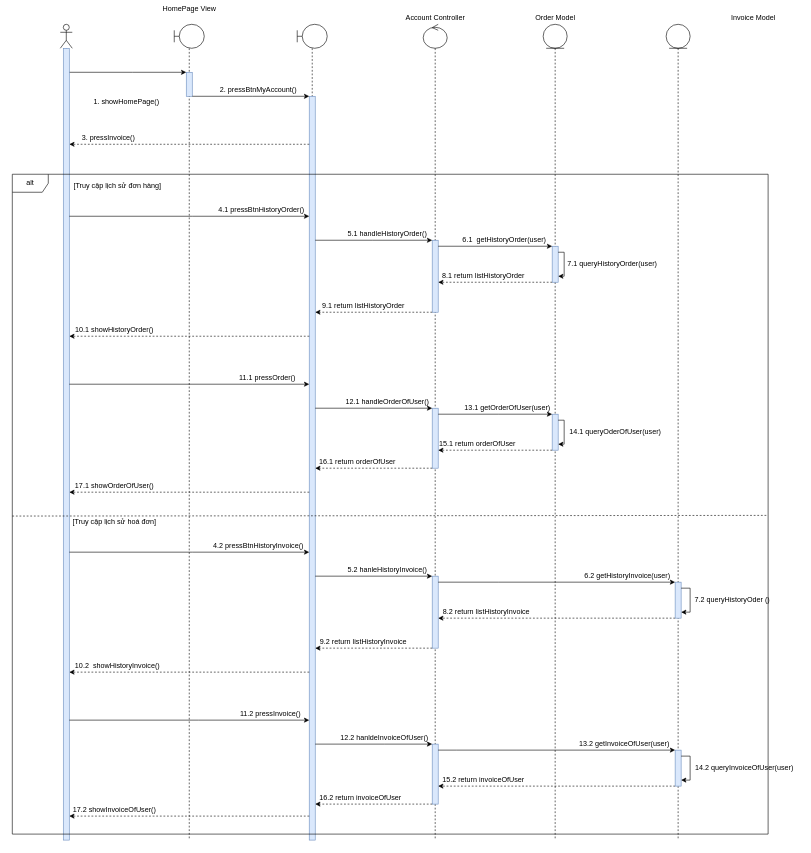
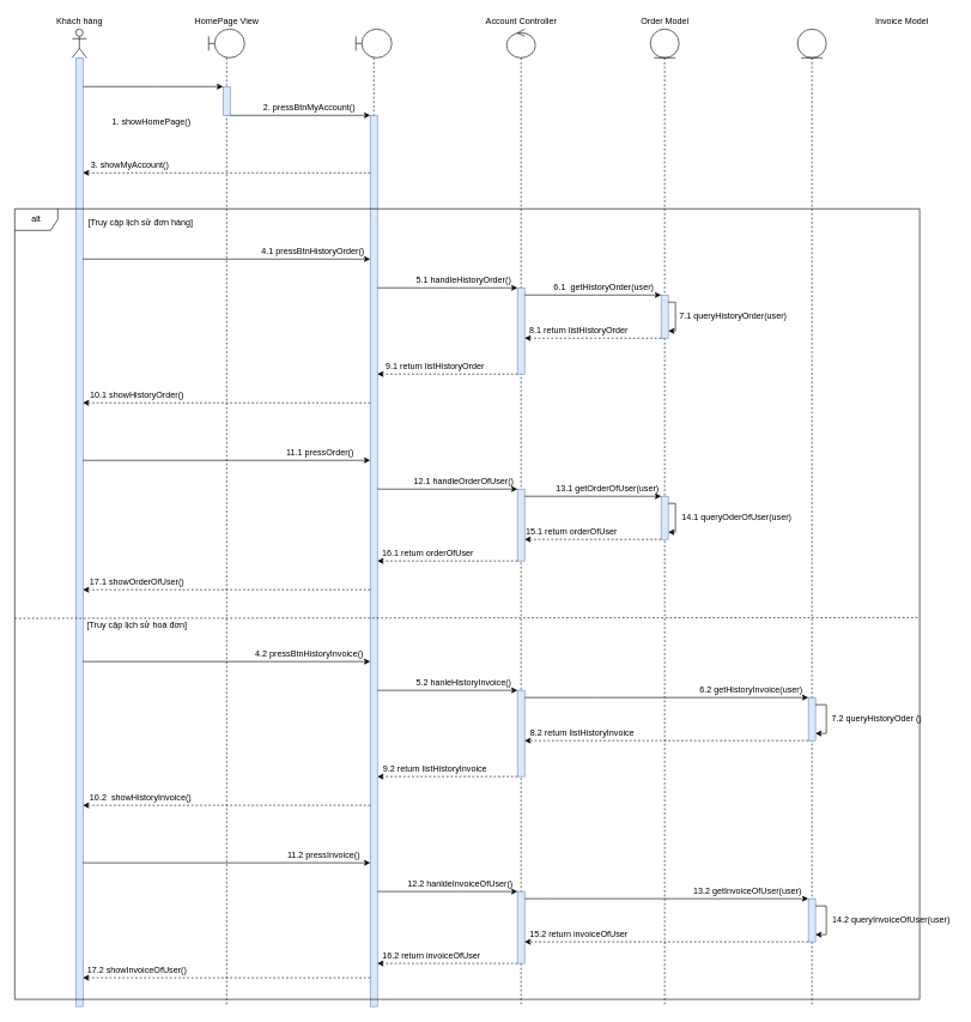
  <mxCell id="0" />
  <mxCell id="1" parent="0" />
  <mxCell id="2" style="edgeStyle=orthogonalEdgeStyle;rounded=0;orthogonalLoop=1;jettySize=auto;html=1;" parent="1" source="3" target="7" edge="1"><mxGeometry relative="1" as="geometry"><Array as="points"><mxPoint x="220" y="120" /><mxPoint x="220" y="120" /></Array></mxGeometry></mxCell>
  <mxCell id="3" value="" style="shape=umlLifeline;participant=umlActor;perimeter=lifelinePerimeter;whiteSpace=wrap;html=1;container=1;collapsible=0;recursiveResize=0;verticalAlign=top;spacingTop=36;outlineConnect=0;" parent="1" vertex="1"><mxGeometry x="100" y="40" width="20" height="1360" as="geometry" /></mxCell>
  <mxCell id="4" value="" style="html=1;points=[];perimeter=orthogonalPerimeter;fillColor=#dae8fc;strokeColor=#6c8ebf;" parent="3" vertex="1"><mxGeometry x="5" y="40" width="10" height="1320" as="geometry" /></mxCell>
+ <mxCell id="5" value="Khách hàng" style="text;html=1;align=center;verticalAlign=middle;resizable=0;points=[];autosize=1;strokeColor=none;fillColor=none;" parent="1" vertex="1"><mxGeometry x="70" y="20" width="80" height="20" as="geometry" /></mxCell>
  <mxCell id="6" value="" style="shape=umlLifeline;participant=umlBoundary;perimeter=lifelinePerimeter;whiteSpace=wrap;html=1;container=1;collapsible=0;recursiveResize=0;verticalAlign=top;spacingTop=36;outlineConnect=0;" parent="1" vertex="1"><mxGeometry x="290" y="40" width="50" height="1360" as="geometry" /></mxCell>
  <mxCell id="7" value="" style="html=1;points=[];perimeter=orthogonalPerimeter;fillColor=#dae8fc;strokeColor=#6c8ebf;" parent="6" vertex="1"><mxGeometry x="20" y="80" width="10" height="40" as="geometry" /></mxCell>
  <mxCell id="8" value="" style="shape=umlLifeline;participant=umlControl;perimeter=lifelinePerimeter;whiteSpace=wrap;html=1;container=1;collapsible=0;recursiveResize=0;verticalAlign=top;spacingTop=36;outlineConnect=0;" parent="1" vertex="1"><mxGeometry x="705" y="40" width="40" height="1360" as="geometry" /></mxCell>
  <mxCell id="9" value="" style="html=1;points=[];perimeter=orthogonalPerimeter;fillColor=#dae8fc;strokeColor=#6c8ebf;" parent="8" vertex="1"><mxGeometry x="15" y="360" width="10" height="120" as="geometry" /></mxCell>
  <mxCell id="10" value="" style="html=1;points=[];perimeter=orthogonalPerimeter;fillColor=#dae8fc;strokeColor=#6c8ebf;" parent="8" vertex="1"><mxGeometry x="15" y="640" width="10" height="100" as="geometry" /></mxCell>
  <mxCell id="11" value="" style="html=1;points=[];perimeter=orthogonalPerimeter;fillColor=#dae8fc;strokeColor=#6c8ebf;" parent="8" vertex="1"><mxGeometry x="15" y="920" width="10" height="120" as="geometry" /></mxCell>
  <mxCell id="12" value="" style="html=1;points=[];perimeter=orthogonalPerimeter;fillColor=#dae8fc;strokeColor=#6c8ebf;" parent="8" vertex="1"><mxGeometry x="15" y="1200" width="10" height="100" as="geometry" /></mxCell>
- <mxCell id="13" value="HomePage View" style="text;html=1;align=center;verticalAlign=middle;resizable=0;points=[];autosize=1;strokeColor=none;fillColor=none;" parent="1" vertex="1"><mxGeometry x="265" y="5" width="100" height="20" as="geometry" /></mxCell>
+ <mxCell id="13" value="HomePage View" style="text;html=1;align=center;verticalAlign=middle;resizable=0;points=[];autosize=1;strokeColor=none;fillColor=none;" parent="1" vertex="1"><mxGeometry x="265" y="20" width="100" height="20" as="geometry" /></mxCell>
  <mxCell id="14" value="Account Controller" style="text;html=1;align=center;verticalAlign=middle;resizable=0;points=[];autosize=1;strokeColor=none;fillColor=none;" parent="1" vertex="1"><mxGeometry x="670" y="20" width="110" height="20" as="geometry" /></mxCell>
  <mxCell id="15" value="" style="shape=umlLifeline;participant=umlEntity;perimeter=lifelinePerimeter;whiteSpace=wrap;html=1;container=1;collapsible=0;recursiveResize=0;verticalAlign=top;spacingTop=36;outlineConnect=0;" parent="1" vertex="1"><mxGeometry x="905" y="40" width="40" height="1360" as="geometry" /></mxCell>
  <mxCell id="16" value="" style="html=1;points=[];perimeter=orthogonalPerimeter;fillColor=#dae8fc;strokeColor=#6c8ebf;" parent="15" vertex="1"><mxGeometry x="15" y="370" width="10" height="60" as="geometry" /></mxCell>
  <mxCell id="17" style="edgeStyle=orthogonalEdgeStyle;rounded=0;orthogonalLoop=1;jettySize=auto;html=1;" parent="15" source="16" target="16" edge="1"><mxGeometry relative="1" as="geometry"><Array as="points"><mxPoint x="35" y="380" /></Array></mxGeometry></mxCell>
  <mxCell id="18" value="" style="html=1;points=[];perimeter=orthogonalPerimeter;fillColor=#dae8fc;strokeColor=#6c8ebf;" parent="15" vertex="1"><mxGeometry x="15" y="650" width="10" height="60" as="geometry" /></mxCell>
  <mxCell id="19" style="edgeStyle=orthogonalEdgeStyle;rounded=0;orthogonalLoop=1;jettySize=auto;html=1;" parent="15" source="18" target="18" edge="1"><mxGeometry relative="1" as="geometry"><Array as="points"><mxPoint x="35" y="660" /></Array></mxGeometry></mxCell>
  <mxCell id="20" value="Order Model" style="text;html=1;align=center;verticalAlign=middle;resizable=0;points=[];autosize=1;strokeColor=none;fillColor=none;" parent="1" vertex="1"><mxGeometry x="885" y="20" width="80" height="20" as="geometry" /></mxCell>
  <mxCell id="21" value="" style="shape=umlLifeline;participant=umlBoundary;perimeter=lifelinePerimeter;whiteSpace=wrap;html=1;container=1;collapsible=0;recursiveResize=0;verticalAlign=top;spacingTop=36;outlineConnect=0;" parent="1" vertex="1"><mxGeometry x="495" y="40" width="50" height="1360" as="geometry" /></mxCell>
  <mxCell id="22" value="" style="html=1;points=[];perimeter=orthogonalPerimeter;fillColor=#dae8fc;strokeColor=#6c8ebf;" parent="21" vertex="1"><mxGeometry x="20" y="120" width="10" height="1240" as="geometry" /></mxCell>
  <mxCell id="23" value="1. showHomePage()" style="text;html=1;align=center;verticalAlign=middle;resizable=0;points=[];autosize=1;strokeColor=none;fillColor=none;" parent="1" vertex="1"><mxGeometry x="150" y="160" width="120" height="20" as="geometry" /></mxCell>
  <mxCell id="24" style="edgeStyle=orthogonalEdgeStyle;rounded=0;orthogonalLoop=1;jettySize=auto;html=1;" parent="1" source="7" target="22" edge="1"><mxGeometry relative="1" as="geometry"><Array as="points"><mxPoint x="420" y="160" /><mxPoint x="420" y="160" /></Array></mxGeometry></mxCell>
  <mxCell id="25" value="2. pressBtnMyAccount()" style="text;html=1;align=center;verticalAlign=middle;resizable=0;points=[];autosize=1;strokeColor=none;fillColor=none;" parent="1" vertex="1"><mxGeometry x="360" y="140" width="140" height="20" as="geometry" /></mxCell>
  <mxCell id="26" style="edgeStyle=orthogonalEdgeStyle;rounded=0;orthogonalLoop=1;jettySize=auto;html=1;dashed=1;" parent="1" source="22" target="4" edge="1"><mxGeometry relative="1" as="geometry"><Array as="points"><mxPoint x="310" y="240" /><mxPoint x="310" y="240" /></Array></mxGeometry></mxCell>
- <mxCell id="27" value="3. pressInvoice()" style="text;html=1;align=center;verticalAlign=middle;resizable=0;points=[];autosize=1;strokeColor=none;fillColor=none;" parent="1" vertex="1"><mxGeometry x="120" y="220" width="120" height="20" as="geometry" /></mxCell>
+ <mxCell id="27" value="3. showMyAccount()" style="text;html=1;align=center;verticalAlign=middle;resizable=0;points=[];autosize=1;strokeColor=none;fillColor=none;" parent="1" vertex="1"><mxGeometry x="120" y="220" width="120" height="20" as="geometry" /></mxCell>
  <mxCell id="28" style="edgeStyle=orthogonalEdgeStyle;rounded=0;orthogonalLoop=1;jettySize=auto;html=1;" parent="1" source="4" target="22" edge="1"><mxGeometry relative="1" as="geometry"><Array as="points"><mxPoint x="320" y="360" /><mxPoint x="320" y="360" /></Array></mxGeometry></mxCell>
  <mxCell id="29" value="4.1 pressBtnHistoryOrder()" style="text;html=1;align=center;verticalAlign=middle;resizable=0;points=[];autosize=1;strokeColor=none;fillColor=none;" parent="1" vertex="1"><mxGeometry x="355" y="340" width="160" height="20" as="geometry" /></mxCell>
  <mxCell id="30" style="edgeStyle=orthogonalEdgeStyle;rounded=0;orthogonalLoop=1;jettySize=auto;html=1;" parent="1" source="22" target="9" edge="1"><mxGeometry relative="1" as="geometry"><Array as="points"><mxPoint x="620" y="400" /><mxPoint x="620" y="400" /></Array></mxGeometry></mxCell>
  <mxCell id="31" value="5.1 handleHistoryOrder()" style="text;html=1;align=center;verticalAlign=middle;resizable=0;points=[];autosize=1;strokeColor=none;fillColor=none;" parent="1" vertex="1"><mxGeometry x="570" y="380" width="150" height="20" as="geometry" /></mxCell>
  <mxCell id="32" style="edgeStyle=orthogonalEdgeStyle;rounded=0;orthogonalLoop=1;jettySize=auto;html=1;" parent="1" source="9" target="16" edge="1"><mxGeometry relative="1" as="geometry"><Array as="points"><mxPoint x="830" y="410" /><mxPoint x="830" y="410" /></Array></mxGeometry></mxCell>
  <mxCell id="33" value="6.1&amp;nbsp; getHistoryOrder(user)" style="text;html=1;align=center;verticalAlign=middle;resizable=0;points=[];autosize=1;strokeColor=none;fillColor=none;" parent="1" vertex="1"><mxGeometry x="765" y="390" width="150" height="20" as="geometry" /></mxCell>
  <mxCell id="34" value="7.1 queryHistoryOrder(user)" style="text;html=1;align=center;verticalAlign=middle;resizable=0;points=[];autosize=1;strokeColor=none;fillColor=none;" parent="1" vertex="1"><mxGeometry x="940" y="430" width="160" height="20" as="geometry" /></mxCell>
  <mxCell id="35" style="edgeStyle=orthogonalEdgeStyle;rounded=0;orthogonalLoop=1;jettySize=auto;html=1;dashed=1;" parent="1" source="16" target="9" edge="1"><mxGeometry relative="1" as="geometry"><Array as="points"><mxPoint x="790" y="470" /><mxPoint x="790" y="470" /></Array></mxGeometry></mxCell>
  <mxCell id="36" value="8.1 return listHistoryOrder" style="text;html=1;align=center;verticalAlign=middle;resizable=0;points=[];autosize=1;strokeColor=none;fillColor=none;" parent="1" vertex="1"><mxGeometry x="730" y="450" width="150" height="20" as="geometry" /></mxCell>
  <mxCell id="37" style="edgeStyle=orthogonalEdgeStyle;rounded=0;orthogonalLoop=1;jettySize=auto;html=1;dashed=1;" parent="1" source="9" target="22" edge="1"><mxGeometry relative="1" as="geometry"><Array as="points"><mxPoint x="680" y="520" /><mxPoint x="680" y="520" /></Array></mxGeometry></mxCell>
  <mxCell id="38" value="9.1 return listHistoryOrder" style="text;html=1;align=center;verticalAlign=middle;resizable=0;points=[];autosize=1;strokeColor=none;fillColor=none;" parent="1" vertex="1"><mxGeometry x="530" y="500" width="150" height="20" as="geometry" /></mxCell>
  <mxCell id="39" style="edgeStyle=orthogonalEdgeStyle;rounded=0;orthogonalLoop=1;jettySize=auto;html=1;dashed=1;" parent="1" source="22" target="4" edge="1"><mxGeometry relative="1" as="geometry"><Array as="points"><mxPoint x="210" y="560" /><mxPoint x="210" y="560" /></Array></mxGeometry></mxCell>
  <mxCell id="40" value="10.1 showHistoryOrder()" style="text;html=1;align=center;verticalAlign=middle;resizable=0;points=[];autosize=1;strokeColor=none;fillColor=none;" parent="1" vertex="1"><mxGeometry x="115" y="540" width="150" height="20" as="geometry" /></mxCell>
  <mxCell id="41" style="edgeStyle=orthogonalEdgeStyle;rounded=0;orthogonalLoop=1;jettySize=auto;html=1;" parent="1" source="4" target="22" edge="1"><mxGeometry relative="1" as="geometry"><Array as="points"><mxPoint x="420" y="640" /><mxPoint x="420" y="640" /></Array></mxGeometry></mxCell>
  <mxCell id="42" value="11.1 pressOrder()" style="text;html=1;align=center;verticalAlign=middle;resizable=0;points=[];autosize=1;strokeColor=none;fillColor=none;" parent="1" vertex="1"><mxGeometry x="390" y="620" width="110" height="20" as="geometry" /></mxCell>
  <mxCell id="43" style="edgeStyle=orthogonalEdgeStyle;rounded=0;orthogonalLoop=1;jettySize=auto;html=1;" parent="1" source="22" target="10" edge="1"><mxGeometry relative="1" as="geometry"><Array as="points"><mxPoint x="670" y="680" /><mxPoint x="670" y="680" /></Array></mxGeometry></mxCell>
  <mxCell id="44" value="12.1 handleOrderOfUser()" style="text;html=1;align=center;verticalAlign=middle;resizable=0;points=[];autosize=1;strokeColor=none;fillColor=none;" parent="1" vertex="1"><mxGeometry x="570" y="660" width="150" height="20" as="geometry" /></mxCell>
  <mxCell id="45" style="edgeStyle=orthogonalEdgeStyle;rounded=0;orthogonalLoop=1;jettySize=auto;html=1;" parent="1" source="10" target="18" edge="1"><mxGeometry relative="1" as="geometry"><Array as="points"><mxPoint x="830" y="690" /><mxPoint x="830" y="690" /></Array></mxGeometry></mxCell>
  <mxCell id="46" value="13.1 getOrderOfUser(user)" style="text;html=1;align=center;verticalAlign=middle;resizable=0;points=[];autosize=1;strokeColor=none;fillColor=none;" parent="1" vertex="1"><mxGeometry x="765" y="670" width="160" height="20" as="geometry" /></mxCell>
  <mxCell id="47" value="14.1 queryOderOfUser(user)" style="text;html=1;align=center;verticalAlign=middle;resizable=0;points=[];autosize=1;strokeColor=none;fillColor=none;" parent="1" vertex="1"><mxGeometry x="940" y="710" width="170" height="20" as="geometry" /></mxCell>
  <mxCell id="48" style="edgeStyle=orthogonalEdgeStyle;rounded=0;orthogonalLoop=1;jettySize=auto;html=1;dashed=1;" parent="1" source="18" target="10" edge="1"><mxGeometry relative="1" as="geometry"><Array as="points"><mxPoint x="780" y="750" /><mxPoint x="780" y="750" /></Array></mxGeometry></mxCell>
  <mxCell id="49" value="15.1 return orderOfUser" style="text;html=1;align=center;verticalAlign=middle;resizable=0;points=[];autosize=1;strokeColor=none;fillColor=none;" parent="1" vertex="1"><mxGeometry x="725" y="730" width="140" height="20" as="geometry" /></mxCell>
  <mxCell id="50" style="edgeStyle=orthogonalEdgeStyle;rounded=0;orthogonalLoop=1;jettySize=auto;html=1;dashed=1;" parent="1" source="10" target="22" edge="1"><mxGeometry relative="1" as="geometry"><Array as="points"><mxPoint x="670" y="780" /><mxPoint x="670" y="780" /></Array></mxGeometry></mxCell>
  <mxCell id="51" value="16.1 return orderOfUser" style="text;html=1;align=center;verticalAlign=middle;resizable=0;points=[];autosize=1;strokeColor=none;fillColor=none;" parent="1" vertex="1"><mxGeometry x="525" y="760" width="140" height="20" as="geometry" /></mxCell>
  <mxCell id="52" style="edgeStyle=orthogonalEdgeStyle;rounded=0;orthogonalLoop=1;jettySize=auto;html=1;dashed=1;" parent="1" source="22" target="4" edge="1"><mxGeometry relative="1" as="geometry"><Array as="points"><mxPoint x="320" y="820" /><mxPoint x="320" y="820" /></Array></mxGeometry></mxCell>
  <mxCell id="53" value="17.1 showOrderOfUser()" style="text;html=1;align=center;verticalAlign=middle;resizable=0;points=[];autosize=1;strokeColor=none;fillColor=none;" parent="1" vertex="1"><mxGeometry x="115" y="800" width="150" height="20" as="geometry" /></mxCell>
  <mxCell id="54" style="edgeStyle=orthogonalEdgeStyle;rounded=0;orthogonalLoop=1;jettySize=auto;html=1;" parent="1" source="4" target="22" edge="1"><mxGeometry relative="1" as="geometry"><Array as="points"><mxPoint x="320" y="920" /><mxPoint x="320" y="920" /></Array><mxPoint x="-10" y="920.059" as="sourcePoint" /><mxPoint x="390" y="920.059" as="targetPoint" /></mxGeometry></mxCell>
  <mxCell id="55" value="4.2 pressBtnHistoryInvoice()" style="text;html=1;align=center;verticalAlign=middle;resizable=0;points=[];autosize=1;strokeColor=none;fillColor=none;" parent="1" vertex="1"><mxGeometry x="345" y="900" width="170" height="20" as="geometry" /></mxCell>
  <mxCell id="56" style="edgeStyle=orthogonalEdgeStyle;rounded=0;orthogonalLoop=1;jettySize=auto;html=1;" parent="1" source="22" target="11" edge="1"><mxGeometry relative="1" as="geometry"><Array as="points"><mxPoint x="670" y="960" /><mxPoint x="670" y="960" /></Array><mxPoint x="400" y="960.059" as="sourcePoint" /></mxGeometry></mxCell>
  <mxCell id="57" value="5.2 hanleHistoryInvoice()" style="text;html=1;align=center;verticalAlign=middle;resizable=0;points=[];autosize=1;strokeColor=none;fillColor=none;" parent="1" vertex="1"><mxGeometry x="570" y="940" width="150" height="20" as="geometry" /></mxCell>
  <mxCell id="58" style="edgeStyle=orthogonalEdgeStyle;rounded=0;orthogonalLoop=1;jettySize=auto;html=1;" parent="1" source="11" target="81" edge="1"><mxGeometry relative="1" as="geometry"><Array as="points"><mxPoint x="830" y="970" /><mxPoint x="830" y="970" /></Array></mxGeometry></mxCell>
  <mxCell id="59" value="6.2 getHistoryInvoice(user)" style="text;html=1;align=center;verticalAlign=middle;resizable=0;points=[];autosize=1;strokeColor=none;fillColor=none;" parent="1" vertex="1"><mxGeometry x="965" y="950" width="160" height="20" as="geometry" /></mxCell>
  <mxCell id="60" value="7.2 queryHistoryOder ()" style="text;html=1;align=center;verticalAlign=middle;resizable=0;points=[];autosize=1;strokeColor=none;fillColor=none;" parent="1" vertex="1"><mxGeometry x="1150" y="990" width="140" height="20" as="geometry" /></mxCell>
  <mxCell id="61" style="edgeStyle=orthogonalEdgeStyle;rounded=0;orthogonalLoop=1;jettySize=auto;html=1;dashed=1;" parent="1" source="81" target="11" edge="1"><mxGeometry relative="1" as="geometry"><Array as="points"><mxPoint x="840" y="1030" /><mxPoint x="840" y="1030" /></Array><mxPoint x="820" y="1070" as="targetPoint" /></mxGeometry></mxCell>
  <mxCell id="62" value="8.2 return listHistoryInvoice" style="text;html=1;align=center;verticalAlign=middle;resizable=0;points=[];autosize=1;strokeColor=none;fillColor=none;" parent="1" vertex="1"><mxGeometry x="730" y="1010" width="160" height="20" as="geometry" /></mxCell>
  <mxCell id="63" style="edgeStyle=orthogonalEdgeStyle;rounded=0;orthogonalLoop=1;jettySize=auto;html=1;dashed=1;" parent="1" source="11" target="22" edge="1"><mxGeometry relative="1" as="geometry"><Array as="points"><mxPoint x="620" y="1080" /><mxPoint x="620" y="1080" /></Array><mxPoint x="400" y="1080.059" as="targetPoint" /></mxGeometry></mxCell>
  <mxCell id="64" value="9.2 return listHistoryInvoice" style="text;html=1;align=center;verticalAlign=middle;resizable=0;points=[];autosize=1;strokeColor=none;fillColor=none;" parent="1" vertex="1"><mxGeometry x="525" y="1060" width="160" height="20" as="geometry" /></mxCell>
  <mxCell id="65" style="edgeStyle=orthogonalEdgeStyle;rounded=0;orthogonalLoop=1;jettySize=auto;html=1;dashed=1;" parent="1" source="22" target="4" edge="1"><mxGeometry relative="1" as="geometry"><Array as="points"><mxPoint x="340" y="1120" /><mxPoint x="340" y="1120" /></Array><mxPoint x="390" y="1120.059" as="sourcePoint" /><mxPoint x="-10" y="1120.059" as="targetPoint" /></mxGeometry></mxCell>
  <mxCell id="66" value="10.2&amp;nbsp; showHistoryInvoice()" style="text;html=1;align=center;verticalAlign=middle;resizable=0;points=[];autosize=1;strokeColor=none;fillColor=none;" parent="1" vertex="1"><mxGeometry x="115" y="1100" width="160" height="20" as="geometry" /></mxCell>
  <mxCell id="67" style="edgeStyle=orthogonalEdgeStyle;rounded=0;orthogonalLoop=1;jettySize=auto;html=1;" parent="1" source="4" target="22" edge="1"><mxGeometry relative="1" as="geometry"><Array as="points"><mxPoint x="330" y="1200" /><mxPoint x="330" y="1200" /></Array><mxPoint x="-10" y="1200.059" as="sourcePoint" /><mxPoint x="390" y="1200.059" as="targetPoint" /></mxGeometry></mxCell>
  <mxCell id="68" value="11.2 pressInvoice()" style="text;html=1;align=center;verticalAlign=middle;resizable=0;points=[];autosize=1;strokeColor=none;fillColor=none;" parent="1" vertex="1"><mxGeometry x="390" y="1180" width="120" height="20" as="geometry" /></mxCell>
  <mxCell id="69" style="edgeStyle=orthogonalEdgeStyle;rounded=0;orthogonalLoop=1;jettySize=auto;html=1;" parent="1" source="22" target="12" edge="1"><mxGeometry relative="1" as="geometry"><Array as="points"><mxPoint x="640" y="1240" /><mxPoint x="640" y="1240" /></Array><mxPoint x="400" y="1240.059" as="sourcePoint" /></mxGeometry></mxCell>
  <mxCell id="70" value="12.2 hanldeInvoiceOfUser()" style="text;html=1;align=center;verticalAlign=middle;resizable=0;points=[];autosize=1;strokeColor=none;fillColor=none;" parent="1" vertex="1"><mxGeometry x="560" y="1220" width="160" height="20" as="geometry" /></mxCell>
  <mxCell id="71" style="edgeStyle=orthogonalEdgeStyle;rounded=0;orthogonalLoop=1;jettySize=auto;html=1;" parent="1" source="12" target="83" edge="1"><mxGeometry relative="1" as="geometry"><Array as="points"><mxPoint x="760" y="1250" /><mxPoint x="760" y="1250" /></Array><mxPoint x="800" y="1230" as="sourcePoint" /></mxGeometry></mxCell>
  <mxCell id="72" value="13.2 getInvoiceOfUser(user)" style="text;html=1;align=center;verticalAlign=middle;resizable=0;points=[];autosize=1;strokeColor=none;fillColor=none;" parent="1" vertex="1"><mxGeometry x="955" y="1230" width="170" height="20" as="geometry" /></mxCell>
  <mxCell id="73" value="14.2 queryInvoiceOfUser(user)" style="text;html=1;align=center;verticalAlign=middle;resizable=0;points=[];autosize=1;strokeColor=none;fillColor=none;" parent="1" vertex="1"><mxGeometry x="1150" y="1270" width="180" height="20" as="geometry" /></mxCell>
  <mxCell id="74" style="edgeStyle=orthogonalEdgeStyle;rounded=0;orthogonalLoop=1;jettySize=auto;html=1;dashed=1;" parent="1" source="83" target="12" edge="1"><mxGeometry relative="1" as="geometry"><Array as="points"><mxPoint x="830" y="1310" /><mxPoint x="830" y="1310" /></Array><mxPoint x="800" y="1280" as="targetPoint" /></mxGeometry></mxCell>
  <mxCell id="75" value="15.2 return invoiceOfUser" style="text;html=1;align=center;verticalAlign=middle;resizable=0;points=[];autosize=1;strokeColor=none;fillColor=none;" parent="1" vertex="1"><mxGeometry x="730" y="1290" width="150" height="20" as="geometry" /></mxCell>
  <mxCell id="76" style="edgeStyle=orthogonalEdgeStyle;rounded=0;orthogonalLoop=1;jettySize=auto;html=1;dashed=1;" parent="1" source="12" target="22" edge="1"><mxGeometry relative="1" as="geometry"><Array as="points"><mxPoint x="630" y="1340" /><mxPoint x="630" y="1340" /></Array><mxPoint x="400" y="1340.059" as="targetPoint" /></mxGeometry></mxCell>
  <mxCell id="77" value="16.2 return invoiceOfUser" style="text;html=1;align=center;verticalAlign=middle;resizable=0;points=[];autosize=1;strokeColor=none;fillColor=none;" parent="1" vertex="1"><mxGeometry x="525" y="1320" width="150" height="20" as="geometry" /></mxCell>
  <mxCell id="78" style="edgeStyle=orthogonalEdgeStyle;rounded=0;orthogonalLoop=1;jettySize=auto;html=1;dashed=1;" parent="1" source="22" target="4" edge="1"><mxGeometry relative="1" as="geometry"><Array as="points"><mxPoint x="340" y="1360" /><mxPoint x="340" y="1360" /></Array><mxPoint x="390" y="1380.059" as="sourcePoint" /><mxPoint x="-10" y="1380.059" as="targetPoint" /></mxGeometry></mxCell>
  <mxCell id="79" value="17.2 showInvoiceOfUser()" style="text;html=1;align=center;verticalAlign=middle;resizable=0;points=[];autosize=1;strokeColor=none;fillColor=none;" parent="1" vertex="1"><mxGeometry x="115" y="1340" width="150" height="20" as="geometry" /></mxCell>
  <mxCell id="80" value="" style="shape=umlLifeline;participant=umlEntity;perimeter=lifelinePerimeter;whiteSpace=wrap;html=1;container=1;collapsible=0;recursiveResize=0;verticalAlign=top;spacingTop=36;outlineConnect=0;" parent="1" vertex="1"><mxGeometry x="1110" y="40" width="40" height="1360" as="geometry" /></mxCell>
  <mxCell id="81" value="" style="html=1;points=[];perimeter=orthogonalPerimeter;fillColor=#dae8fc;strokeColor=#6c8ebf;" parent="80" vertex="1"><mxGeometry x="15" y="930" width="10" height="60" as="geometry" /></mxCell>
  <mxCell id="82" style="edgeStyle=orthogonalEdgeStyle;rounded=0;orthogonalLoop=1;jettySize=auto;html=1;" parent="80" source="81" target="81" edge="1"><mxGeometry relative="1" as="geometry"><Array as="points"><mxPoint x="40" y="940" /></Array></mxGeometry></mxCell>
  <mxCell id="83" value="" style="html=1;points=[];perimeter=orthogonalPerimeter;fillColor=#dae8fc;strokeColor=#6c8ebf;" parent="80" vertex="1"><mxGeometry x="15" y="1210" width="10" height="60" as="geometry" /></mxCell>
  <mxCell id="84" style="edgeStyle=orthogonalEdgeStyle;rounded=0;orthogonalLoop=1;jettySize=auto;html=1;" parent="80" source="83" target="83" edge="1"><mxGeometry relative="1" as="geometry"><Array as="points"><mxPoint x="40" y="1220" /></Array></mxGeometry></mxCell>
  <mxCell id="85" value="Invoice Model" style="text;html=1;align=center;verticalAlign=middle;resizable=0;points=[];autosize=1;strokeColor=none;fillColor=none;" parent="1" vertex="1"><mxGeometry x="1210" y="20" width="90" height="20" as="geometry" /></mxCell>
  <mxCell id="86" value="[Truy cập lịch sử hoá đơn]" style="text;html=1;align=center;verticalAlign=middle;resizable=0;points=[];autosize=1;strokeColor=none;fillColor=none;" parent="1" vertex="1"><mxGeometry x="110" y="860" width="160" height="20" as="geometry" /></mxCell>
  <mxCell id="87" value="[Truy cập lịch sử đơn hàng]" style="text;html=1;align=center;verticalAlign=middle;resizable=0;points=[];autosize=1;strokeColor=none;fillColor=none;" parent="1" vertex="1"><mxGeometry x="115" y="300" width="160" height="20" as="geometry" /></mxCell>
  <mxCell id="88" value="alt" style="shape=umlFrame;whiteSpace=wrap;html=1;" parent="1" vertex="1"><mxGeometry x="20" y="290" width="1260" height="1100" as="geometry" /></mxCell>
  <mxCell id="89" value="" style="endArrow=none;dashed=1;html=1;rounded=0;exitX=0;exitY=0.518;exitDx=0;exitDy=0;exitPerimeter=0;entryX=1;entryY=0.517;entryDx=0;entryDy=0;entryPerimeter=0;" parent="1" source="88" target="88" edge="1"><mxGeometry width="50" height="50" relative="1" as="geometry"><mxPoint x="520" y="860" as="sourcePoint" /><mxPoint x="560" y="810" as="targetPoint" /></mxGeometry></mxCell>
